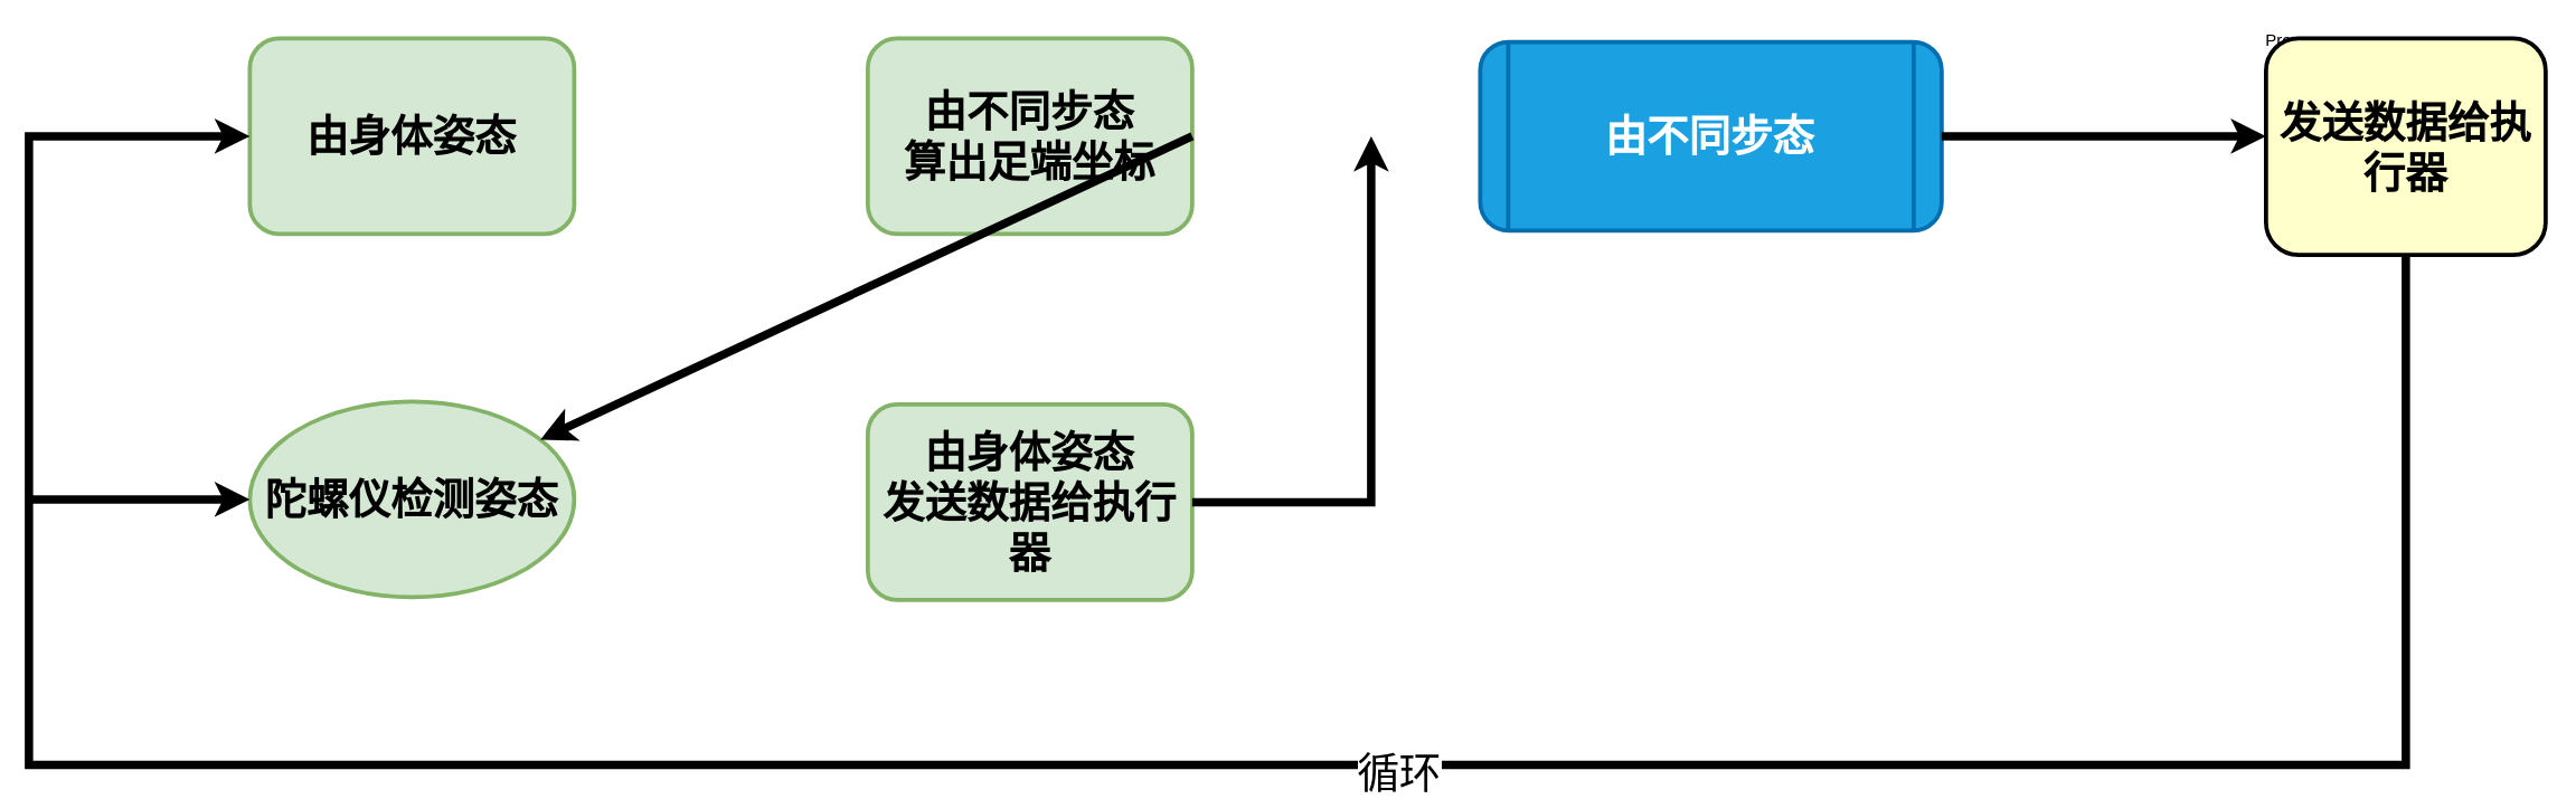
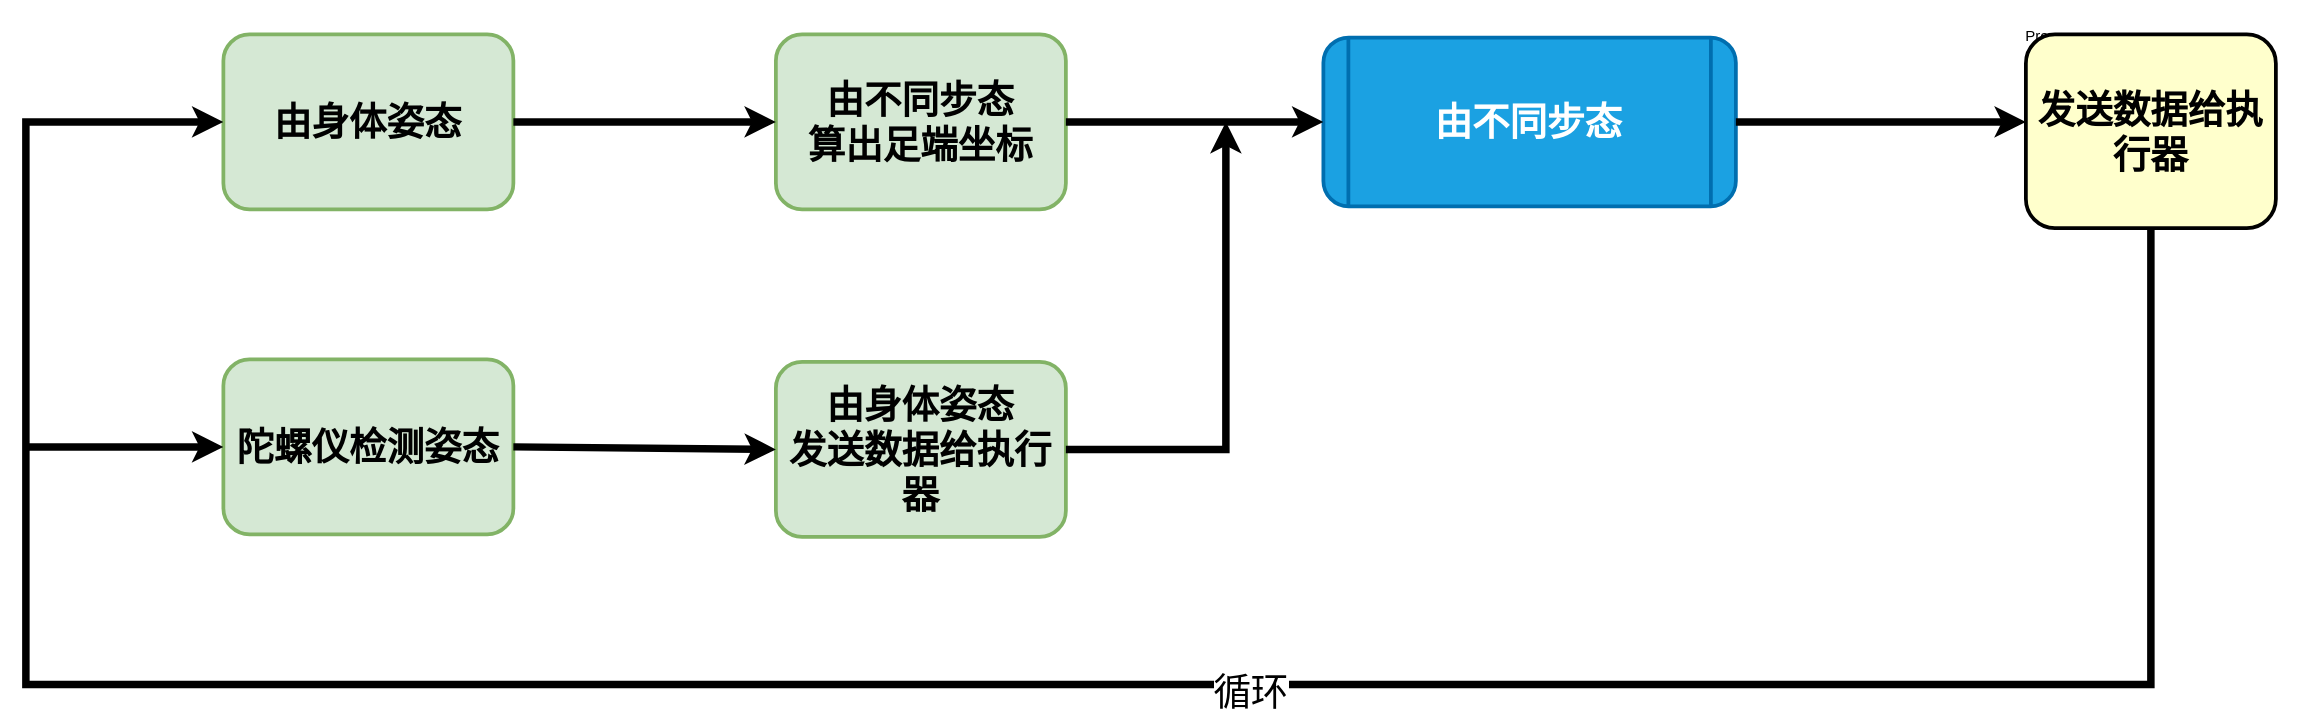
  <mxCell id="0" />
  <mxCell id="1" parent="0" />
  <mxCell id="2" value="Progress&#10;reports" style="text;spacingTop=-5;align=center;rounded=1;" vertex="1" parent="1"><mxGeometry x="1629" y="20" width="30" height="20" as="geometry" /></mxCell>
  <mxCell id="3" value="由不同步态" style="shape=process;whiteSpace=wrap;align=center;verticalAlign=middle;size=0.048;fontStyle=1;strokeWidth=3;fillColor=#1ba1e2;rounded=1;fontSize=30;fontColor=#ffffff;strokeColor=#006EAF;" vertex="1" parent="1"><mxGeometry x="1058" y="29.5" width="330" height="135" as="geometry" /></mxCell>
  <mxCell id="4" value="由身体姿态" style="whiteSpace=wrap;align=center;verticalAlign=middle;fontStyle=1;strokeWidth=3;fillColor=#d5e8d4;rounded=1;fontSize=30;strokeColor=#82b366;" vertex="1" parent="1"><mxGeometry x="178" y="27" width="232" height="140" as="geometry" /></mxCell>
- <mxCell id="5" value="陀螺仪检测姿态" style="ellipse;whiteSpace=wrap;align=center;verticalAlign=middle;fontStyle=1;strokeWidth=3;fillColor=#d5e8d4;fontSize=30;strokeColor=#82b366;" vertex="1" parent="1"><mxGeometry x="178" y="287" width="232" height="140" as="geometry" /></mxCell>
+ <mxCell id="5" value="陀螺仪检测姿态" style="whiteSpace=wrap;align=center;verticalAlign=middle;fontStyle=1;strokeWidth=3;fillColor=#d5e8d4;rounded=1;fontSize=30;strokeColor=#82b366;" vertex="1" parent="1"><mxGeometry x="178" y="287" width="232" height="140" as="geometry" /></mxCell>
  <mxCell id="6" value="由不同步态&#10;算出足端坐标" style="whiteSpace=wrap;align=center;verticalAlign=middle;fontStyle=1;strokeWidth=3;fillColor=#d5e8d4;rounded=1;fontSize=30;strokeColor=#82b366;" vertex="1" parent="1"><mxGeometry x="620" y="27" width="232" height="140" as="geometry" /></mxCell>
  <mxCell id="7" value="由身体姿态&#10;发送数据给执行器" style="whiteSpace=wrap;align=center;verticalAlign=middle;fontStyle=1;strokeWidth=3;fillColor=#d5e8d4;rounded=1;fontSize=30;strokeColor=#82b366;" vertex="1" parent="1"><mxGeometry x="620" y="289" width="232" height="140" as="geometry" /></mxCell>
- <mxCell id="10" value="" style="endArrow=classic;html=1;rounded=0;fontSize=30;exitX=1;exitY=0.5;exitDx=0;exitDy=0;strokeWidth=6;" edge="1" parent="1" source="6" target="5"><mxGeometry width="50" height="50" relative="1" as="geometry"><mxPoint x="930" y="87" as="sourcePoint" /><mxPoint x="1050" y="97" as="targetPoint" /></mxGeometry></mxCell>
+ <mxCell id="8" value="" style="endArrow=classic;html=1;rounded=0;fontSize=30;exitX=1;exitY=0.5;exitDx=0;exitDy=0;entryX=0;entryY=0.5;entryDx=0;entryDy=0;strokeWidth=6;" edge="1" parent="1" source="4" target="6"><mxGeometry width="50" height="50" relative="1" as="geometry"><mxPoint x="840" y="-13" as="sourcePoint" /><mxPoint x="530" y="-33" as="targetPoint" /></mxGeometry></mxCell>
+ <mxCell id="9" value="" style="endArrow=classic;html=1;rounded=0;fontSize=30;exitX=1;exitY=0.5;exitDx=0;exitDy=0;entryX=0;entryY=0.5;entryDx=0;entryDy=0;strokeWidth=6;" edge="1" parent="1" source="5" target="7"><mxGeometry width="50" height="50" relative="1" as="geometry"><mxPoint x="450" y="327" as="sourcePoint" /><mxPoint x="660" y="327" as="targetPoint" /></mxGeometry></mxCell>
+ <mxCell id="10" value="" style="endArrow=classic;html=1;rounded=0;fontSize=30;exitX=1;exitY=0.5;exitDx=0;exitDy=0;strokeWidth=6;entryX=0;entryY=0.5;entryDx=0;entryDy=0;" edge="1" parent="1" source="6" target="3"><mxGeometry width="50" height="50" relative="1" as="geometry"><mxPoint x="930" y="87" as="sourcePoint" /><mxPoint x="1050" y="97" as="targetPoint" /></mxGeometry></mxCell>
  <mxCell id="11" value="" style="endArrow=classic;html=1;rounded=0;fontSize=30;exitX=1;exitY=0.5;exitDx=0;exitDy=0;strokeWidth=6;" edge="1" parent="1" source="7"><mxGeometry width="50" height="50" relative="1" as="geometry"><mxPoint x="910" y="367" as="sourcePoint" /><mxPoint x="980" y="97" as="targetPoint" /><Array as="points"><mxPoint x="980" y="359" /></Array></mxGeometry></mxCell>
  <mxCell id="12" value="" style="endArrow=classic;html=1;rounded=0;fontSize=30;exitX=1;exitY=0.5;exitDx=0;exitDy=0;strokeWidth=6;" edge="1" parent="1" source="3"><mxGeometry width="50" height="50" relative="1" as="geometry"><mxPoint x="1460" y="117" as="sourcePoint" /><mxPoint x="1620" y="97" as="targetPoint" /></mxGeometry></mxCell>
  <mxCell id="13" value="发送数据给执行器" style="whiteSpace=wrap;align=center;verticalAlign=middle;fontStyle=1;strokeWidth=3;fillColor=#FFFFCC;rounded=1;fontSize=30;" vertex="1" parent="1"><mxGeometry x="1620" y="27" width="200" height="155" as="geometry" /></mxCell>
  <mxCell id="14" value="" style="endArrow=classic;html=1;rounded=0;fontSize=30;exitX=0.5;exitY=1;exitDx=0;exitDy=0;strokeWidth=6;entryX=0;entryY=0.5;entryDx=0;entryDy=0;" edge="1" parent="1" source="13" target="4"><mxGeometry width="50" height="50" relative="1" as="geometry"><mxPoint x="1560" y="417" as="sourcePoint" /><mxPoint x="90" y="87" as="targetPoint" /><Array as="points"><mxPoint x="1720" y="547" /><mxPoint x="20" y="547" /><mxPoint x="20" y="97" /></Array></mxGeometry></mxCell>
  <mxCell id="15" value="循环" style="edgeLabel;html=1;align=center;verticalAlign=middle;resizable=0;points=[];fontSize=30;" vertex="1" connectable="0" parent="14"><mxGeometry x="-0.035" y="5" relative="1" as="geometry"><mxPoint x="204" as="offset" /></mxGeometry></mxCell>
  <mxCell id="16" value="" style="endArrow=classic;html=1;rounded=0;strokeWidth=6;fontSize=30;entryX=0;entryY=0.5;entryDx=0;entryDy=0;" edge="1" parent="1" target="5"><mxGeometry width="50" height="50" relative="1" as="geometry"><mxPoint x="20" y="357" as="sourcePoint" /><mxPoint x="165" y="247" as="targetPoint" /></mxGeometry></mxCell>
